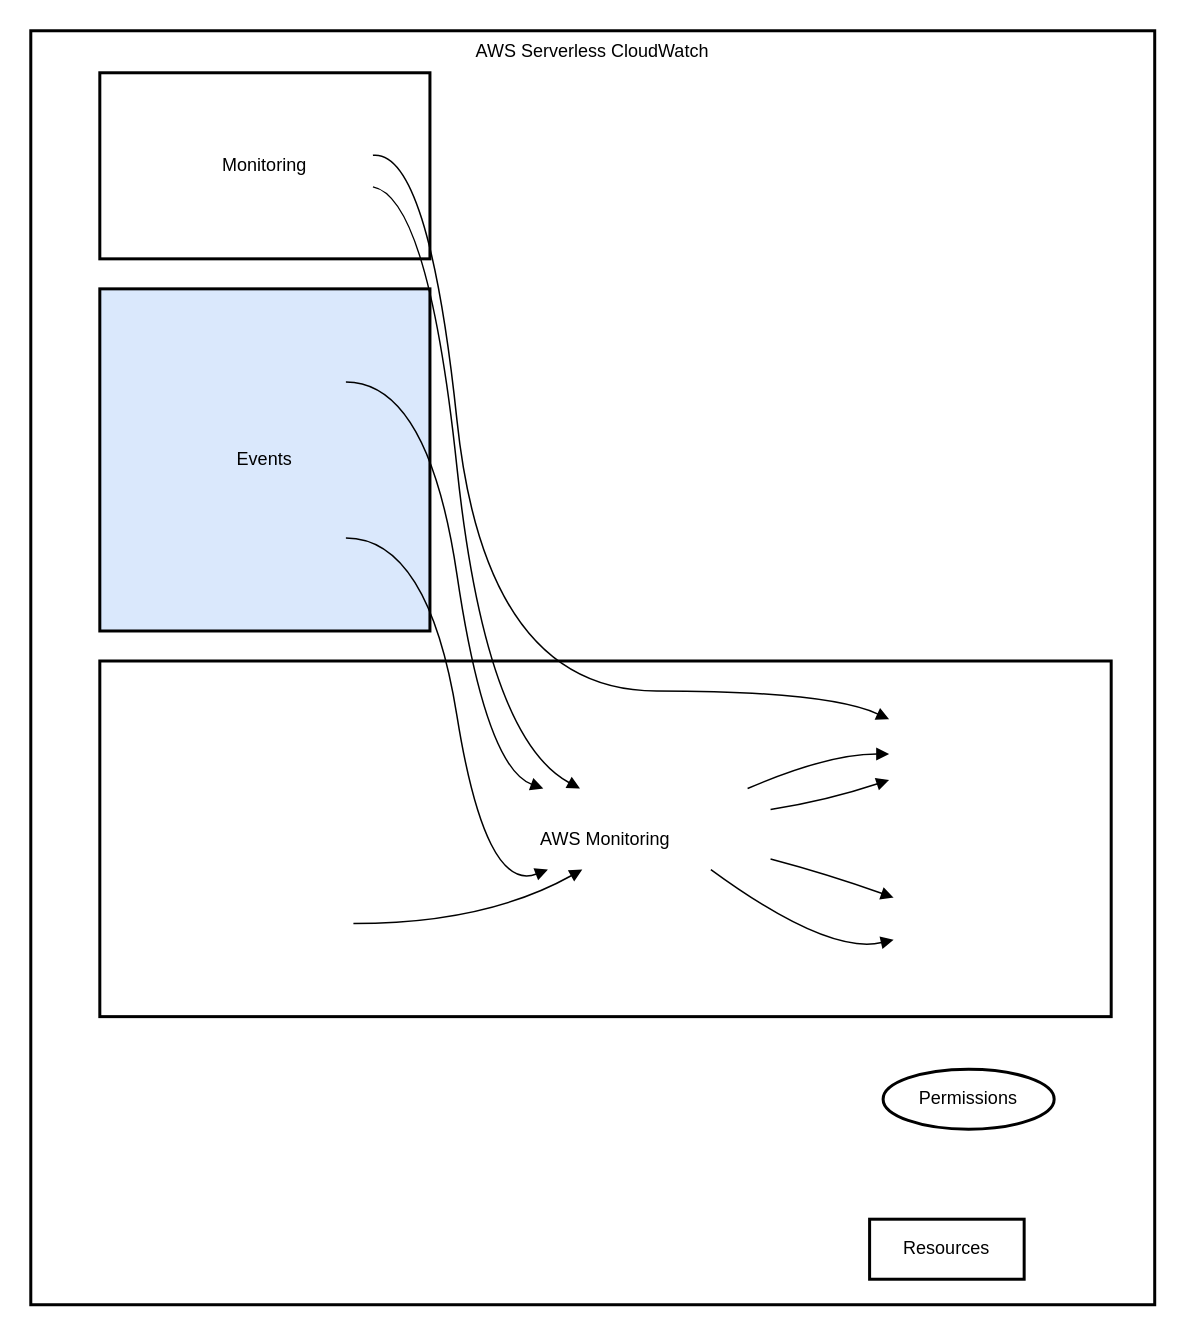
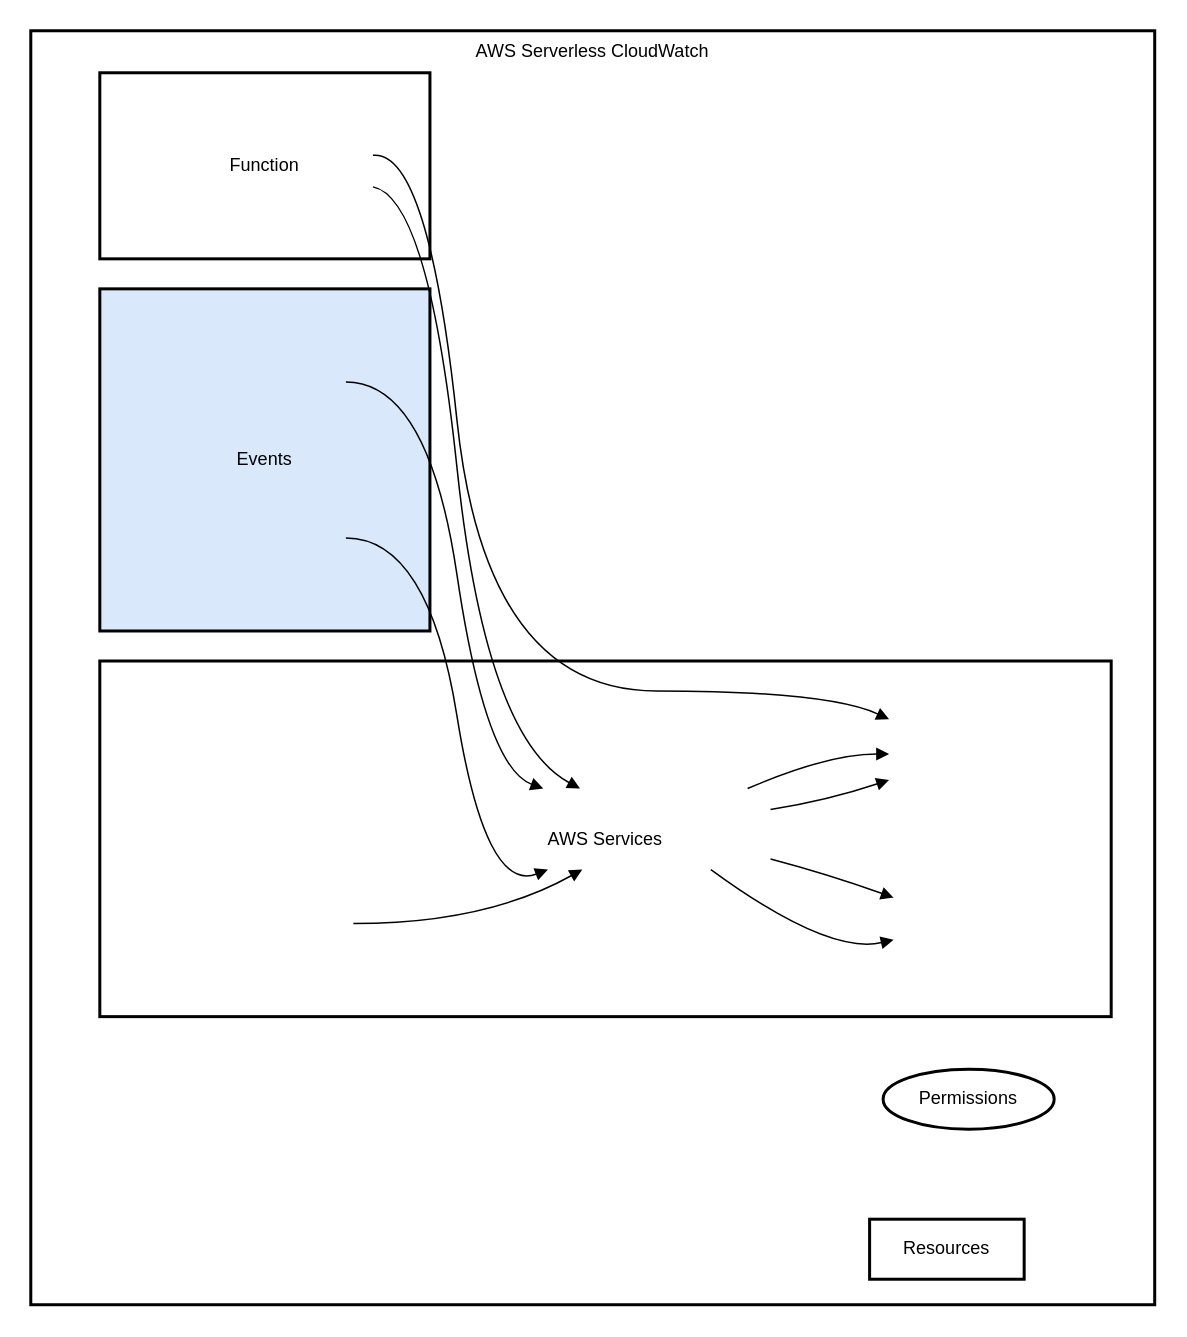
  <mxCell id="0" />
  <mxCell id="1" parent="0" />
  <mxCell id="2" value="AWS Serverless CloudWatch" style="whiteSpace=wrap;strokeWidth=2;verticalAlign=top;" vertex="1" parent="1"><mxGeometry x="20" y="20" width="749" height="849" as="geometry" /></mxCell>
  <mxCell id="3" value="CloudWatch" style="whiteSpace=wrap;strokeWidth=2;" vertex="1" parent="2"><mxGeometry x="83" y="63" width="145" height="54" as="geometry" /></mxCell>
- <mxCell id="4" value="Monitoring" style="whiteSpace=wrap;strokeWidth=2;" vertex="1" parent="2"><mxGeometry x="46" y="28" width="220" height="124" as="geometry" /></mxCell>
+ <mxCell id="4" value="Function" style="whiteSpace=wrap;strokeWidth=2;" vertex="1" parent="2"><mxGeometry x="46" y="28" width="220" height="124" as="geometry" /></mxCell>
  <mxCell id="5" value="API Gateway" style="rounded=1;arcSize=20;strokeWidth=2" vertex="1" parent="2"><mxGeometry x="95" y="568" width="120" height="54" as="geometry" /></mxCell>
  <mxCell id="6" value="Lambda Function" style="rounded=1;arcSize=20;strokeWidth=2" vertex="1" parent="2"><mxGeometry x="340" y="505" width="153" height="54" as="geometry" /></mxCell>
  <mxCell id="7" value="DynamoDB" style="rounded=1;arcSize=20;strokeWidth=2" vertex="1" parent="2"><mxGeometry x="572" y="455" width="106" height="54" as="geometry" /></mxCell>
  <mxCell id="8" value="S3 Bucket" style="rounded=1;arcSize=20;strokeWidth=2" vertex="1" parent="2"><mxGeometry x="575" y="568" width="100" height="54" as="geometry" /></mxCell>
  <mxCell id="9" value="Event1" style="whiteSpace=wrap;strokeWidth=2;" vertex="1" parent="2"><mxGeometry x="101" y="311" width="109" height="54" as="geometry" /></mxCell>
  <mxCell id="10" value="Event2" style="whiteSpace=wrap;strokeWidth=2;" vertex="1" parent="2"><mxGeometry x="101" y="207" width="109" height="54" as="geometry" /></mxCell>
  <mxCell id="11" value="Permissions" style="ellipse;whiteSpace=wrap;strokeWidth=2;" vertex="1" parent="2"><mxGeometry x="568" y="692" width="114" height="40" as="geometry" /></mxCell>
  <mxCell id="12" value="Events" style="whiteSpace=wrap;strokeWidth=2;fillColor=#dae8fc;" vertex="1" parent="2"><mxGeometry x="46" y="172" width="220" height="228" as="geometry" /></mxCell>
  <mxCell id="13" value="Resources" style="whiteSpace=wrap;strokeWidth=2;" vertex="1" parent="2"><mxGeometry x="559" y="792" width="103" height="40" as="geometry" /></mxCell>
- <mxCell id="14" value="AWS Monitoring" style="whiteSpace=wrap;strokeWidth=2;" vertex="1" parent="2"><mxGeometry x="46" y="420" width="674" height="237" as="geometry" /></mxCell>
+ <mxCell id="14" value="AWS Services" style="whiteSpace=wrap;strokeWidth=2;" vertex="1" parent="2"><mxGeometry x="46" y="420" width="674" height="237" as="geometry" /></mxCell>
  <mxCell id="15" value="" style="curved=1;startArrow=none;endArrow=block;exitX=1;exitY=0.5;entryX=0.18;entryY=1;" edge="1" parent="2" source="5" target="6"><mxGeometry relative="1" as="geometry"><Array as="points"><mxPoint x="303" y="595" /></Array></mxGeometry></mxCell>
  <mxCell id="16" value="" style="curved=1;startArrow=none;endArrow=block;exitX=1;exitY=0.26;entryX=0;entryY=0.82;" edge="1" parent="2" source="6" target="7"><mxGeometry relative="1" as="geometry"><Array as="points"><mxPoint x="531" y="513" /></Array></mxGeometry></mxCell>
  <mxCell id="17" value="" style="curved=1;startArrow=none;endArrow=block;exitX=0.74;exitY=1;entryX=0;entryY=0.7;" edge="1" parent="2" source="6" target="8"><mxGeometry relative="1" as="geometry"><Array as="points"><mxPoint x="531" y="616" /></Array></mxGeometry></mxCell>
  <mxCell id="18" value="" style="curved=1;startArrow=none;endArrow=block;exitX=1;exitY=0.5;entryX=0.03;entryY=1;" edge="1" parent="2" source="9" target="6"><mxGeometry relative="1" as="geometry"><Array as="points"><mxPoint x="265" y="338" /><mxPoint x="303" y="575" /></Array></mxGeometry></mxCell>
  <mxCell id="19" value="" style="curved=1;startArrow=none;endArrow=block;exitX=1;exitY=0.5;entryX=0.01;entryY=0;" edge="1" parent="2" source="10" target="6"><mxGeometry relative="1" as="geometry"><Array as="points"><mxPoint x="265" y="234" /><mxPoint x="303" y="491" /></Array></mxGeometry></mxCell>
  <mxCell id="20" value="" style="curved=1;startArrow=none;endArrow=block;exitX=0.9;exitY=0;entryX=0;entryY=0.5;" edge="1" parent="2" source="6" target="7"><mxGeometry relative="1" as="geometry"><Array as="points"><mxPoint x="531" y="482" /></Array></mxGeometry></mxCell>
  <mxCell id="21" value="" style="curved=1;startArrow=none;endArrow=block;exitX=1;exitY=0.87;entryX=0;entryY=0.18;" edge="1" parent="2" source="6" target="8"><mxGeometry relative="1" as="geometry"><Array as="points"><mxPoint x="531" y="562" /></Array></mxGeometry></mxCell>
  <mxCell id="22" value="" style="curved=1;startArrow=none;endArrow=block;exitX=1;exitY=0.76;entryX=0.17;entryY=0;" edge="1" parent="2" source="3" target="6"><mxGeometry relative="1" as="geometry"><Array as="points"><mxPoint x="265" y="111" /><mxPoint x="303" y="471" /></Array></mxGeometry></mxCell>
  <mxCell id="23" value="" style="curved=1;startArrow=none;endArrow=block;exitX=1;exitY=0.37;entryX=0;entryY=0.07;" edge="1" parent="2" source="3" target="7"><mxGeometry relative="1" as="geometry"><Array as="points"><mxPoint x="265" y="79" /><mxPoint x="303" y="440" /><mxPoint x="531" y="440" /></Array></mxGeometry></mxCell>
